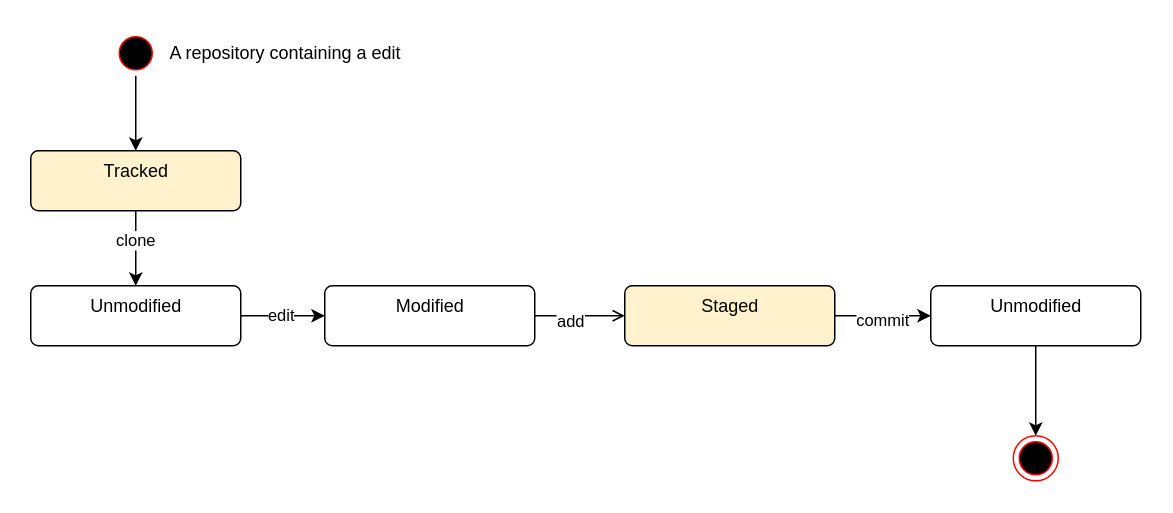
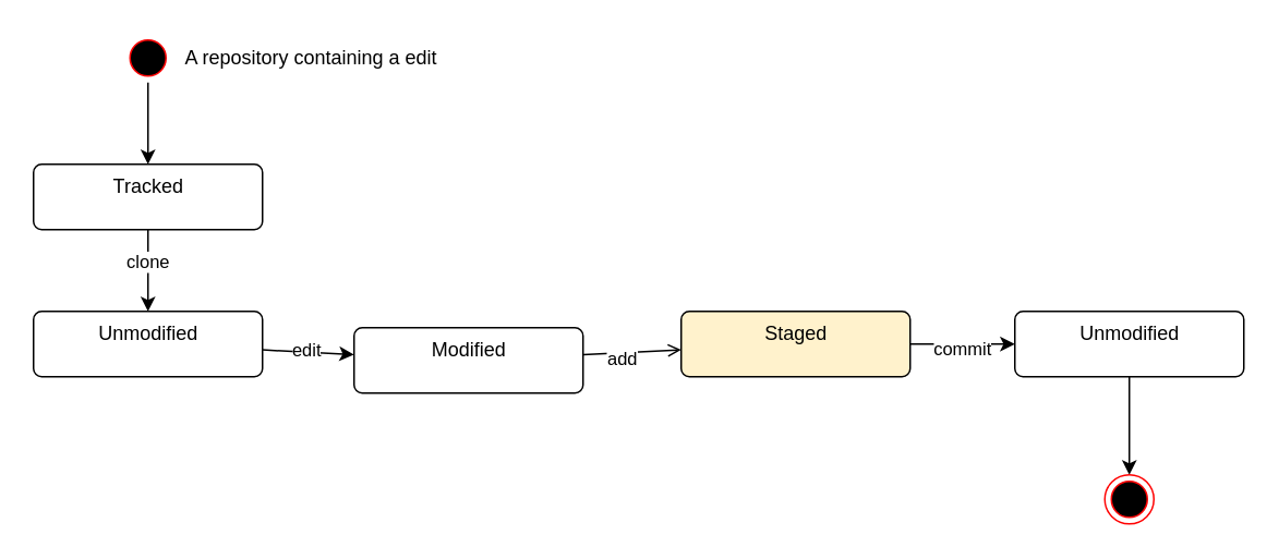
  <mxCell id="0" />
  <mxCell id="1" parent="0" />
  <mxCell id="2" value="" style="edgeStyle=none;html=1;entryX=0.5;entryY=0;entryDx=0;entryDy=0;" parent="1" source="3" target="12" edge="1"><mxGeometry relative="1" as="geometry" /></mxCell>
  <mxCell id="3" value="" style="ellipse;html=1;shape=startState;fillColor=#000000;strokeColor=#ff0000;" parent="1" vertex="1"><mxGeometry x="75" y="20" width="30" height="30" as="geometry" /></mxCell>
  <mxCell id="4" value="" style="edgeStyle=none;html=1;" parent="1" source="6" target="9" edge="1"><mxGeometry relative="1" as="geometry" /></mxCell>
  <mxCell id="5" value="edit" style="edgeLabel;html=1;align=center;verticalAlign=middle;resizable=0;points=[];" parent="4" vertex="1" connectable="0"><mxGeometry x="-0.075" y="1" relative="1" as="geometry"><mxPoint as="offset" /></mxGeometry></mxCell>
  <mxCell id="6" value="Unmodified" style="html=1;align=center;verticalAlign=top;rounded=1;absoluteArcSize=1;arcSize=10;dashed=0;" parent="1" vertex="1"><mxGeometry x="20" y="190" width="140" height="40" as="geometry" /></mxCell>
  <mxCell id="7" value="" style="edgeStyle=none;html=1;endArrow=open;" parent="1" source="9" target="15" edge="1"><mxGeometry relative="1" as="geometry" /></mxCell>
  <mxCell id="8" value="add" style="edgeLabel;html=1;align=center;verticalAlign=middle;resizable=0;points=[];" parent="7" vertex="1" connectable="0"><mxGeometry x="-0.233" y="-3" relative="1" as="geometry"><mxPoint as="offset" /></mxGeometry></mxCell>
- <mxCell id="9" value="Modified" style="html=1;align=center;verticalAlign=top;rounded=1;absoluteArcSize=1;arcSize=10;dashed=0;" parent="1" vertex="1"><mxGeometry x="216" y="190" width="140" height="40" as="geometry" /></mxCell>
+ <mxCell id="9" value="Modified" style="html=1;align=center;verticalAlign=top;rounded=1;absoluteArcSize=1;arcSize=10;dashed=0;" parent="1" vertex="1"><mxGeometry x="216" y="200" width="140" height="40" as="geometry" /></mxCell>
  <mxCell id="10" style="edgeStyle=none;html=1;entryX=0.5;entryY=0;entryDx=0;entryDy=0;" parent="1" source="12" target="6" edge="1"><mxGeometry relative="1" as="geometry" /></mxCell>
  <mxCell id="11" value="clone" style="edgeLabel;html=1;align=center;verticalAlign=middle;resizable=0;points=[];" parent="10" vertex="1" connectable="0"><mxGeometry x="-0.253" relative="1" as="geometry"><mxPoint x="-1" as="offset" /></mxGeometry></mxCell>
- <mxCell id="12" value="Tracked" style="html=1;align=center;verticalAlign=top;rounded=1;absoluteArcSize=1;arcSize=10;dashed=0;fillColor=#fff2cc;" parent="1" vertex="1"><mxGeometry x="20" y="100" width="140" height="40" as="geometry" /></mxCell>
+ <mxCell id="12" value="Tracked" style="html=1;align=center;verticalAlign=top;rounded=1;absoluteArcSize=1;arcSize=10;dashed=0;" parent="1" vertex="1"><mxGeometry x="20" y="100" width="140" height="40" as="geometry" /></mxCell>
  <mxCell id="13" value="" style="edgeStyle=none;html=1;" parent="1" source="15" target="17" edge="1"><mxGeometry relative="1" as="geometry" /></mxCell>
  <mxCell id="14" value="commit" style="edgeLabel;html=1;align=center;verticalAlign=middle;resizable=0;points=[];" parent="13" vertex="1" connectable="0"><mxGeometry x="-0.033" y="-2" relative="1" as="geometry"><mxPoint as="offset" /></mxGeometry></mxCell>
  <mxCell id="15" value="Staged" style="html=1;align=center;verticalAlign=top;rounded=1;absoluteArcSize=1;arcSize=10;dashed=0;fillColor=#fff2cc;" parent="1" vertex="1"><mxGeometry x="416" y="190" width="140" height="40" as="geometry" /></mxCell>
  <mxCell id="16" value="" style="edgeStyle=none;html=1;" parent="1" source="17" target="18" edge="1"><mxGeometry relative="1" as="geometry" /></mxCell>
  <mxCell id="17" value="Unmodified" style="html=1;align=center;verticalAlign=top;rounded=1;absoluteArcSize=1;arcSize=10;dashed=0;" parent="1" vertex="1"><mxGeometry x="620" y="190" width="140" height="40" as="geometry" /></mxCell>
  <mxCell id="18" value="" style="ellipse;html=1;shape=endState;fillColor=#000000;strokeColor=#ff0000;" parent="1" vertex="1"><mxGeometry x="675" y="290" width="30" height="30" as="geometry" /></mxCell>
  <mxCell id="19" value="A repository containing a edit" style="text;html=1;strokeColor=none;fillColor=none;align=center;verticalAlign=middle;whiteSpace=wrap;rounded=0;" parent="1" vertex="1"><mxGeometry x="105" y="20" width="170" height="30" as="geometry" /></mxCell>
